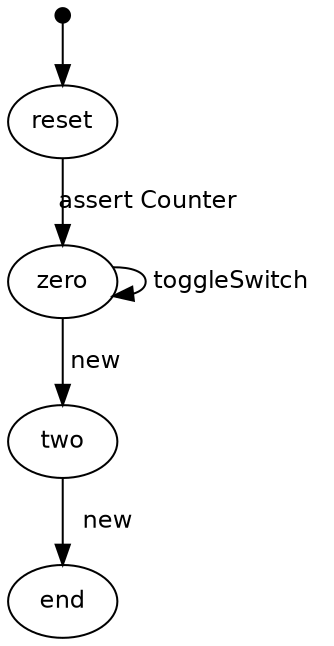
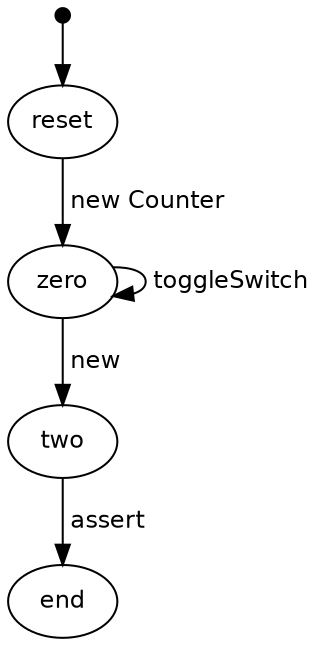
  digraph {
    nodesep=0.2
    rankdir=TB
    ranksep=0.4
    node [fontname=Helvetica fontsize=12.0 margin=0.07]
    edge [fontname=Helvetica fontsize=12.0 margin=0.05]
    "" [height=0.1 shape=point]
    reset
    zero
    two
    end
    "" -> reset
-   reset -> zero [label=" assert Counter "]
+   reset -> zero [label=" new Counter "]
    zero -> zero [label=" toggleSwitch "]
    zero -> two [label=" new "]
-   two -> end [label=" new "]
+   two -> end [label=" assert "]
  }
